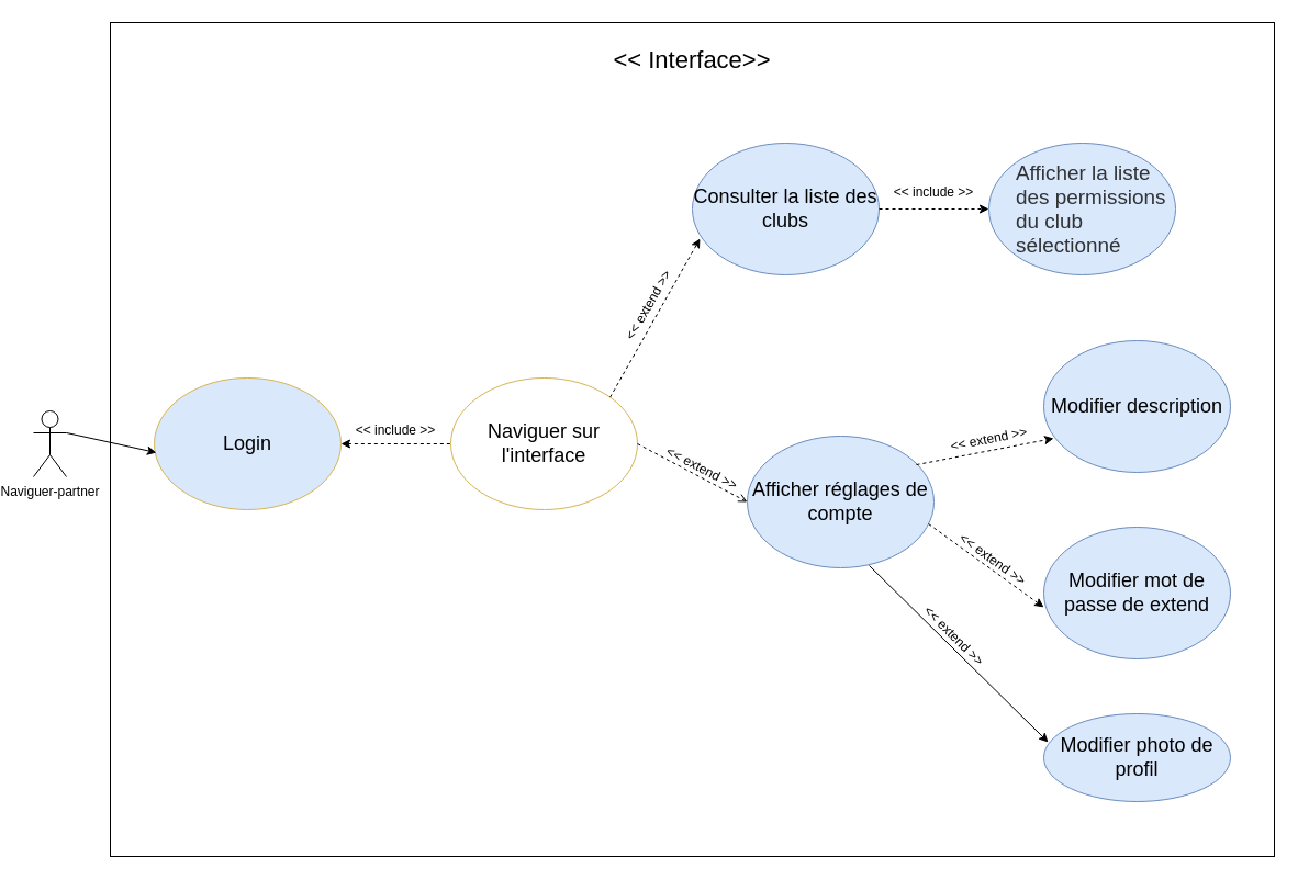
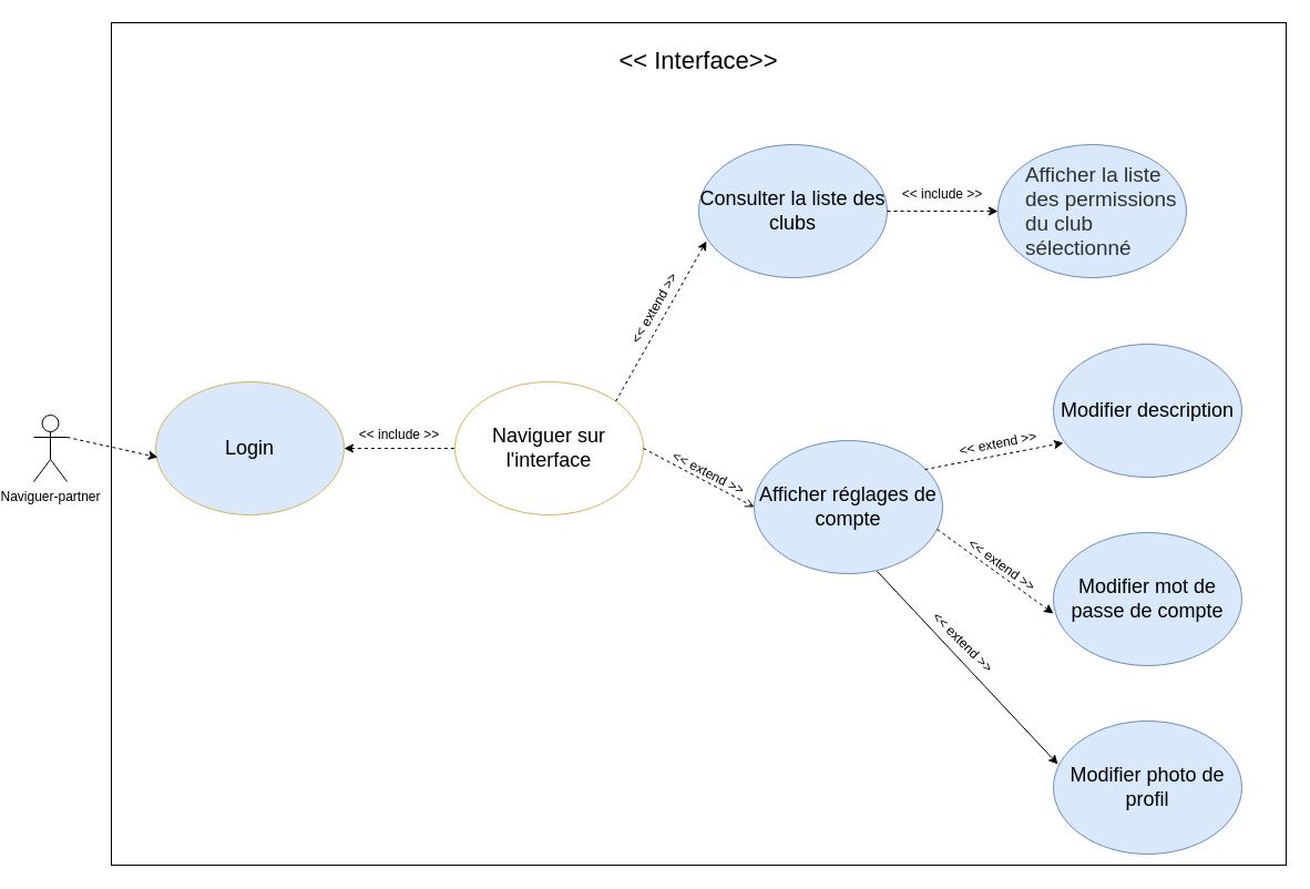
  <mxCell id="0" />
  <mxCell id="1" parent="0" />
  <mxCell id="2" value="" style="rounded=0;whiteSpace=wrap;html=1;fontSize=12;" parent="1" vertex="1"><mxGeometry x="90" y="20" width="1060" height="760" as="geometry" /></mxCell>
  <mxCell id="3" value="Naviguer-partner" style="shape=umlActor;verticalLabelPosition=bottom;verticalAlign=top;html=1;outlineConnect=0;" parent="1" vertex="1"><mxGeometry x="20" y="374" width="30" height="60" as="geometry" /></mxCell>
- <mxCell id="4" value="&lt;font style=&quot;font-size: 18px;&quot;&gt;Modifier mot de passe de extend&lt;/font&gt;" style="ellipse;whiteSpace=wrap;html=1;fillColor=#dae8fc;strokeColor=#6c8ebf;" parent="1" vertex="1"><mxGeometry x="940" y="480" width="170" height="120" as="geometry" /></mxCell>
- <mxCell id="5" value="&lt;font style=&quot;font-size: 18px;&quot;&gt;Modifier photo de profil&lt;/font&gt;" style="ellipse;whiteSpace=wrap;html=1;fillColor=#dae8fc;strokeColor=#6c8ebf;" parent="1" vertex="1"><mxGeometry x="940" y="650" width="170" height="80" as="geometry" /></mxCell>
+ <mxCell id="4" value="&lt;font style=&quot;font-size: 18px;&quot;&gt;Modifier mot de passe de compte&lt;/font&gt;" style="ellipse;whiteSpace=wrap;html=1;fillColor=#dae8fc;strokeColor=#6c8ebf;" parent="1" vertex="1"><mxGeometry x="940" y="480" width="170" height="120" as="geometry" /></mxCell>
+ <mxCell id="5" value="&lt;font style=&quot;font-size: 18px;&quot;&gt;Modifier photo de profil&lt;/font&gt;" style="ellipse;whiteSpace=wrap;html=1;fillColor=#dae8fc;strokeColor=#6c8ebf;" parent="1" vertex="1"><mxGeometry x="940" y="650" width="170" height="120" as="geometry" /></mxCell>
  <mxCell id="6" value="&lt;font style=&quot;font-size: 18px;&quot;&gt;Modifier description&lt;/font&gt;" style="ellipse;whiteSpace=wrap;html=1;fillColor=#dae8fc;strokeColor=#6c8ebf;" parent="1" vertex="1"><mxGeometry x="940" y="310" width="170" height="120" as="geometry" /></mxCell>
  <mxCell id="7" value="&lt;font style=&quot;font-size: 18px;&quot;&gt;Afficher réglages de compte&lt;/font&gt;" style="ellipse;whiteSpace=wrap;html=1;fillColor=#dae8fc;strokeColor=#6c8ebf;" parent="1" vertex="1"><mxGeometry x="670" y="397" width="170" height="120" as="geometry" /></mxCell>
  <mxCell id="8" value="&lt;p style=&quot;margin: 0px 0px 0px 24px; font-variant-numeric: normal; font-variant-east-asian: normal; font-stretch: normal; font-size: 18.9px; line-height: normal; color: rgb(48, 50, 52); text-align: start;&quot; class=&quot;p1&quot;&gt;Afficher la liste des permissions du club sélectionné&lt;/p&gt;" style="ellipse;whiteSpace=wrap;html=1;fillColor=#dae8fc;strokeColor=#6c8ebf;" parent="1" vertex="1"><mxGeometry x="890" y="130" width="170" height="120" as="geometry" /></mxCell>
  <mxCell id="9" value="" style="endArrow=classic;dashed=1;html=1;rounded=0;fontSize=18;exitX=0.906;exitY=0.217;exitDx=0;exitDy=0;exitPerimeter=0;entryX=0.053;entryY=0.742;entryDx=0;entryDy=0;entryPerimeter=0;endFill=1;" parent="1" source="7" target="6" edge="1"><mxGeometry width="50" height="50" relative="1" as="geometry"><mxPoint x="340" y="470" as="sourcePoint" /><mxPoint x="390" y="420" as="targetPoint" /></mxGeometry></mxCell>
  <mxCell id="10" value="" style="endArrow=classic;dashed=1;html=1;rounded=0;fontSize=18;exitX=0.971;exitY=0.667;exitDx=0;exitDy=0;exitPerimeter=0;entryX=0;entryY=0.608;entryDx=0;entryDy=0;entryPerimeter=0;endFill=1;" parent="1" source="7" target="4" edge="1"><mxGeometry width="50" height="50" relative="1" as="geometry"><mxPoint x="340" y="470" as="sourcePoint" /><mxPoint x="390" y="420" as="targetPoint" /></mxGeometry></mxCell>
  <mxCell id="11" value="" style="endArrow=classic;dashed=0;html=1;rounded=0;fontSize=18;exitX=0.653;exitY=0.983;exitDx=0;exitDy=0;exitPerimeter=0;entryX=0.024;entryY=0.325;entryDx=0;entryDy=0;entryPerimeter=0;endFill=1;" parent="1" source="7" target="5" edge="1"><mxGeometry width="50" height="50" relative="1" as="geometry"><mxPoint x="340" y="470" as="sourcePoint" /><mxPoint x="390" y="420" as="targetPoint" /></mxGeometry></mxCell>
  <mxCell id="12" value="&lt;font style=&quot;font-size: 12px;&quot;&gt;&amp;lt;&amp;lt; extend &amp;gt;&amp;gt;&lt;/font&gt;" style="text;html=1;strokeColor=none;fillColor=none;align=center;verticalAlign=middle;whiteSpace=wrap;rounded=0;fontSize=18;rotation=-11;" parent="1" vertex="1"><mxGeometry x="850" y="393" width="80" height="10" as="geometry" /></mxCell>
  <mxCell id="13" value="&lt;font style=&quot;font-size: 12px;&quot;&gt;&amp;lt;&amp;lt; extend &amp;gt;&amp;gt;&lt;/font&gt;" style="text;html=1;strokeColor=none;fillColor=none;align=center;verticalAlign=middle;whiteSpace=wrap;rounded=0;fontSize=18;rotation=45;" parent="1" vertex="1"><mxGeometry x="820" y="573" width="80" height="10" as="geometry" /></mxCell>
  <mxCell id="14" value="&lt;font style=&quot;font-size: 12px;&quot;&gt;&amp;lt;&amp;lt; extend &amp;gt;&amp;gt;&lt;/font&gt;" style="text;html=1;strokeColor=none;fillColor=none;align=center;verticalAlign=middle;whiteSpace=wrap;rounded=0;fontSize=18;rotation=36;" parent="1" vertex="1"><mxGeometry x="855" y="503" width="80" height="10" as="geometry" /></mxCell>
  <mxCell id="15" value="&lt;font style=&quot;font-size: 18px;&quot;&gt;Naviguer sur l'interface&lt;/font&gt;" style="ellipse;whiteSpace=wrap;html=1;fillColor=#ffffff;strokeColor=#d6b656;" parent="1" vertex="1"><mxGeometry x="400" y="344" width="170" height="120" as="geometry" /></mxCell>
  <mxCell id="16" value="" style="endArrow=open;dashed=1;html=1;rounded=0;fontSize=12;exitX=1;exitY=0.5;exitDx=0;exitDy=0;entryX=0;entryY=0.5;entryDx=0;entryDy=0;endFill=1;" parent="1" source="15" target="7" edge="1"><mxGeometry width="50" height="50" relative="1" as="geometry"><mxPoint x="450" y="280" as="sourcePoint" /><mxPoint x="500" y="230" as="targetPoint" /></mxGeometry></mxCell>
  <mxCell id="17" value="&lt;font style=&quot;font-size: 12px;&quot;&gt;&amp;lt;&amp;lt; extend &amp;gt;&amp;gt;&lt;/font&gt;" style="text;html=1;strokeColor=none;fillColor=none;align=center;verticalAlign=middle;whiteSpace=wrap;rounded=0;fontSize=18;rotation=27.4;" parent="1" vertex="1"><mxGeometry x="590" y="420" width="80" height="10" as="geometry" /></mxCell>
  <mxCell id="18" value="&lt;span style=&quot;font-size: 18px;&quot;&gt;Login&lt;/span&gt;" style="ellipse;whiteSpace=wrap;html=1;fillColor=#dae8fc;strokeColor=#d6b656;" parent="1" vertex="1"><mxGeometry x="130" y="344" width="170" height="120" as="geometry" /></mxCell>
- <mxCell id="19" value="" style="endArrow=classic;html=1;rounded=0;fontSize=12;exitX=1;exitY=0.333;exitDx=0;exitDy=0;exitPerimeter=0;entryX=0.011;entryY=0.567;entryDx=0;entryDy=0;entryPerimeter=0;" parent="1" source="3" target="18" edge="1"><mxGeometry width="50" height="50" relative="1" as="geometry"><mxPoint x="90" y="420" as="sourcePoint" /><mxPoint x="140" y="370" as="targetPoint" /></mxGeometry></mxCell>
+ <mxCell id="19" value="" style="endArrow=classic;html=1;rounded=0;fontSize=12;exitX=1;exitY=0.333;exitDx=0;exitDy=0;exitPerimeter=0;entryX=0.011;entryY=0.567;entryDx=0;entryDy=0;entryPerimeter=0;dashed=1;" parent="1" source="3" target="18" edge="1"><mxGeometry width="50" height="50" relative="1" as="geometry"><mxPoint x="90" y="420" as="sourcePoint" /><mxPoint x="140" y="370" as="targetPoint" /></mxGeometry></mxCell>
  <mxCell id="20" value="" style="endArrow=none;dashed=1;html=1;rounded=0;fontSize=12;exitX=1;exitY=0.5;exitDx=0;exitDy=0;entryX=0;entryY=0.5;entryDx=0;entryDy=0;startArrow=classic;startFill=1;" parent="1" source="18" target="15" edge="1"><mxGeometry width="50" height="50" relative="1" as="geometry"><mxPoint x="530" y="410" as="sourcePoint" /><mxPoint x="580" y="360" as="targetPoint" /></mxGeometry></mxCell>
  <mxCell id="21" value="&amp;lt;&amp;lt; include &amp;gt;&amp;gt;" style="text;html=1;strokeColor=none;fillColor=none;align=center;verticalAlign=middle;whiteSpace=wrap;rounded=0;fontSize=12;" parent="1" vertex="1"><mxGeometry x="310" y="384" width="80" height="16" as="geometry" /></mxCell>
  <mxCell id="22" value="&lt;font style=&quot;font-size: 22px;&quot;&gt;&amp;lt;&amp;lt; Interface&amp;gt;&amp;gt;&lt;/font&gt;" style="text;html=1;strokeColor=none;fillColor=none;align=center;verticalAlign=middle;whiteSpace=wrap;rounded=0;fontSize=12;" parent="1" vertex="1"><mxGeometry x="545" y="40" width="150" height="30" as="geometry" /></mxCell>
  <mxCell id="23" value="&lt;span style=&quot;font-size: 18px;&quot;&gt;Consulter la liste des clubs&lt;/span&gt;" style="ellipse;whiteSpace=wrap;html=1;fillColor=#dae8fc;strokeColor=#6c8ebf;" parent="1" vertex="1"><mxGeometry x="620" y="130" width="170" height="120" as="geometry" /></mxCell>
  <mxCell id="24" value="" style="endArrow=classic;dashed=1;html=1;rounded=0;exitX=1;exitY=0;exitDx=0;exitDy=0;entryX=0.041;entryY=0.725;entryDx=0;entryDy=0;entryPerimeter=0;endFill=1;" parent="1" source="15" target="23" edge="1"><mxGeometry width="50" height="50" relative="1" as="geometry"><mxPoint x="550" y="480" as="sourcePoint" /><mxPoint x="600" y="430" as="targetPoint" /></mxGeometry></mxCell>
  <mxCell id="25" value="" style="endArrow=classic;dashed=1;html=1;rounded=0;exitX=1;exitY=0.5;exitDx=0;exitDy=0;entryX=0;entryY=0.5;entryDx=0;entryDy=0;endFill=1;" parent="1" source="23" target="8" edge="1"><mxGeometry width="50" height="50" relative="1" as="geometry"><mxPoint x="680" y="420" as="sourcePoint" /><mxPoint x="730" y="370" as="targetPoint" /></mxGeometry></mxCell>
  <mxCell id="26" value="&amp;lt;&amp;lt; extend &amp;gt;&amp;gt;" style="text;html=1;strokeColor=none;fillColor=none;align=center;verticalAlign=middle;whiteSpace=wrap;rounded=0;rotation=-60.2;" parent="1" vertex="1"><mxGeometry x="540" y="272.52" width="80" height="10" as="geometry" /></mxCell>
  <mxCell id="27" value="&amp;lt;&amp;lt; include &amp;gt;&amp;gt;" style="text;html=1;strokeColor=none;fillColor=none;align=center;verticalAlign=middle;whiteSpace=wrap;rounded=0;" parent="1" vertex="1"><mxGeometry x="800" y="170" width="80" height="10" as="geometry" /></mxCell>
